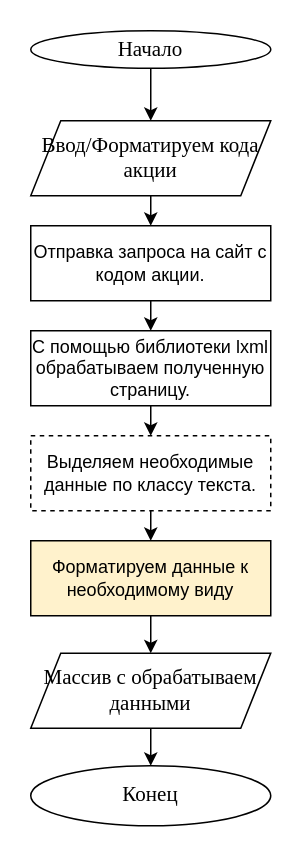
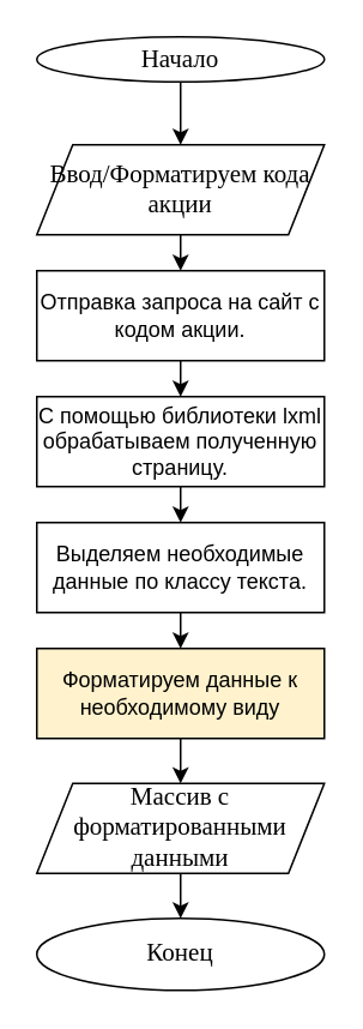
  <mxCell id="0" />
  <mxCell id="1" parent="0" />
  <mxCell id="2" style="edgeStyle=orthogonalEdgeStyle;rounded=0;orthogonalLoop=1;jettySize=auto;html=1;exitX=0.5;exitY=1;exitDx=0;exitDy=0;entryX=0.5;entryY=0;entryDx=0;entryDy=0;" edge="1" parent="1" source="3" target="5"><mxGeometry relative="1" as="geometry" /></mxCell>
  <mxCell id="3" value="&lt;font face=&quot;Times New Roman&quot; style=&quot;font-size: 14px&quot;&gt;Начало&lt;/font&gt;" style="ellipse;whiteSpace=wrap;html=1;" vertex="1" parent="1"><mxGeometry x="20" y="20" width="160" height="25" as="geometry" /></mxCell>
  <mxCell id="4" style="edgeStyle=orthogonalEdgeStyle;rounded=0;orthogonalLoop=1;jettySize=auto;html=1;exitX=0.5;exitY=1;exitDx=0;exitDy=0;entryX=0.5;entryY=0;entryDx=0;entryDy=0;" edge="1" parent="1" source="5" target="7"><mxGeometry relative="1" as="geometry" /></mxCell>
  <mxCell id="5" value="&lt;font style=&quot;font-size: 14px&quot; face=&quot;Times New Roman&quot;&gt;Ввод/Форматируем кода акции&lt;/font&gt;" style="shape=parallelogram;perimeter=parallelogramPerimeter;whiteSpace=wrap;html=1;fixedSize=1;" vertex="1" parent="1"><mxGeometry x="20" y="80" width="160" height="50" as="geometry" /></mxCell>
  <mxCell id="6" style="edgeStyle=orthogonalEdgeStyle;rounded=0;orthogonalLoop=1;jettySize=auto;html=1;exitX=0.5;exitY=1;exitDx=0;exitDy=0;entryX=0.5;entryY=0;entryDx=0;entryDy=0;" edge="1" parent="1" source="7" target="9"><mxGeometry relative="1" as="geometry" /></mxCell>
  <mxCell id="7" value="Отправка запроса на сайт с кодом акции." style="rounded=0;whiteSpace=wrap;html=1;" vertex="1" parent="1"><mxGeometry x="20" y="150" width="160" height="50" as="geometry" /></mxCell>
  <mxCell id="8" style="edgeStyle=orthogonalEdgeStyle;rounded=0;orthogonalLoop=1;jettySize=auto;html=1;exitX=0.5;exitY=1;exitDx=0;exitDy=0;entryX=0.5;entryY=0;entryDx=0;entryDy=0;" edge="1" parent="1" source="9" target="11"><mxGeometry relative="1" as="geometry" /></mxCell>
  <mxCell id="9" value="С помощью библиотеки lxml обрабатываем полученную страницу." style="rounded=0;whiteSpace=wrap;html=1;" vertex="1" parent="1"><mxGeometry x="20" y="220" width="160" height="50" as="geometry" /></mxCell>
  <mxCell id="10" style="edgeStyle=orthogonalEdgeStyle;rounded=0;orthogonalLoop=1;jettySize=auto;html=1;exitX=0.5;exitY=1;exitDx=0;exitDy=0;entryX=0.5;entryY=0;entryDx=0;entryDy=0;" edge="1" parent="1" source="11" target="13"><mxGeometry relative="1" as="geometry" /></mxCell>
- <mxCell id="11" value="Выделяем необходимые данные по классу текста." style="rounded=0;whiteSpace=wrap;html=1;dashed=1;" vertex="1" parent="1"><mxGeometry x="20" y="290" width="160" height="50" as="geometry" /></mxCell>
+ <mxCell id="11" value="Выделяем необходимые данные по классу текста." style="rounded=0;whiteSpace=wrap;html=1;" vertex="1" parent="1"><mxGeometry x="20" y="290" width="160" height="50" as="geometry" /></mxCell>
  <mxCell id="12" style="edgeStyle=orthogonalEdgeStyle;rounded=0;orthogonalLoop=1;jettySize=auto;html=1;exitX=0.5;exitY=1;exitDx=0;exitDy=0;entryX=0.5;entryY=0;entryDx=0;entryDy=0;" edge="1" parent="1" source="13" target="15"><mxGeometry relative="1" as="geometry" /></mxCell>
  <mxCell id="13" value="Форматируем данные к необходимому виду" style="rounded=0;whiteSpace=wrap;html=1;fillColor=#fff2cc;" vertex="1" parent="1"><mxGeometry x="20" y="360" width="160" height="50" as="geometry" /></mxCell>
  <mxCell id="14" style="edgeStyle=orthogonalEdgeStyle;rounded=0;orthogonalLoop=1;jettySize=auto;html=1;exitX=0.5;exitY=1;exitDx=0;exitDy=0;entryX=0.5;entryY=0;entryDx=0;entryDy=0;" edge="1" parent="1" source="15" target="16"><mxGeometry relative="1" as="geometry" /></mxCell>
- <mxCell id="15" value="&lt;font style=&quot;font-size: 14px&quot; face=&quot;Times New Roman&quot;&gt;Массив с обрабатываем данными&lt;/font&gt;" style="shape=parallelogram;perimeter=parallelogramPerimeter;whiteSpace=wrap;html=1;fixedSize=1;" vertex="1" parent="1"><mxGeometry x="20" y="435" width="160" height="50" as="geometry" /></mxCell>
+ <mxCell id="15" value="&lt;font style=&quot;font-size: 14px&quot; face=&quot;Times New Roman&quot;&gt;Массив с форматированными данными&lt;/font&gt;" style="shape=parallelogram;perimeter=parallelogramPerimeter;whiteSpace=wrap;html=1;fixedSize=1;" vertex="1" parent="1"><mxGeometry x="20" y="435" width="160" height="50" as="geometry" /></mxCell>
  <mxCell id="16" value="&lt;font face=&quot;Times New Roman&quot; style=&quot;font-size: 14px&quot;&gt;Конец&lt;/font&gt;" style="ellipse;whiteSpace=wrap;html=1;" vertex="1" parent="1"><mxGeometry x="20" y="510" width="160" height="40" as="geometry" /></mxCell>
